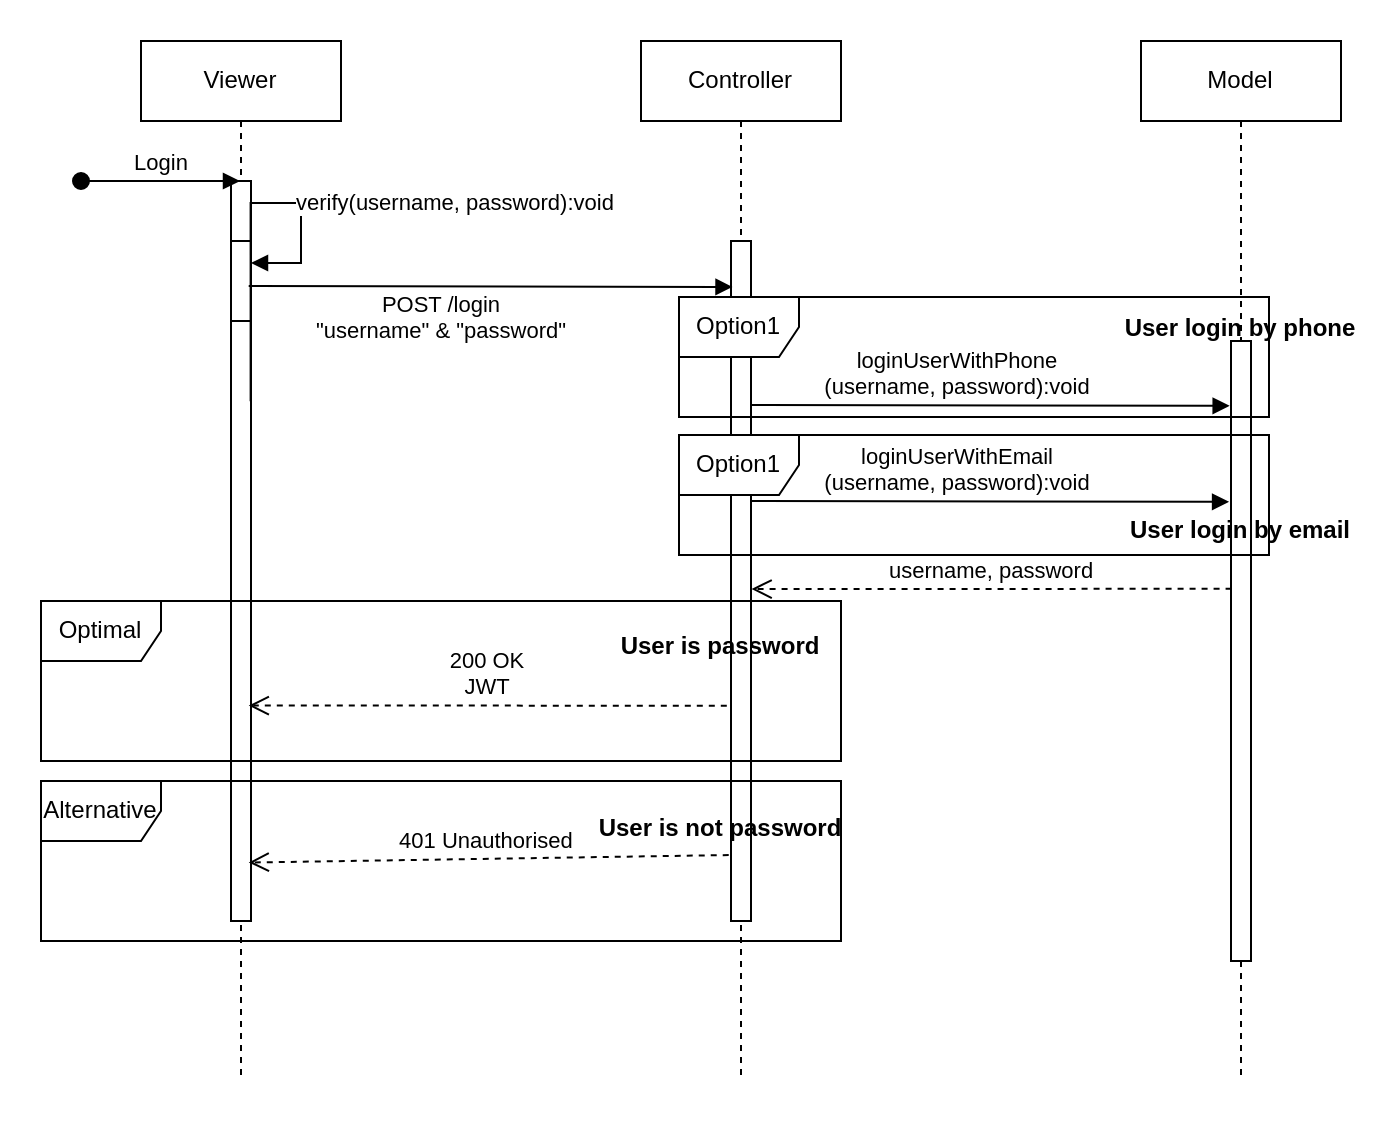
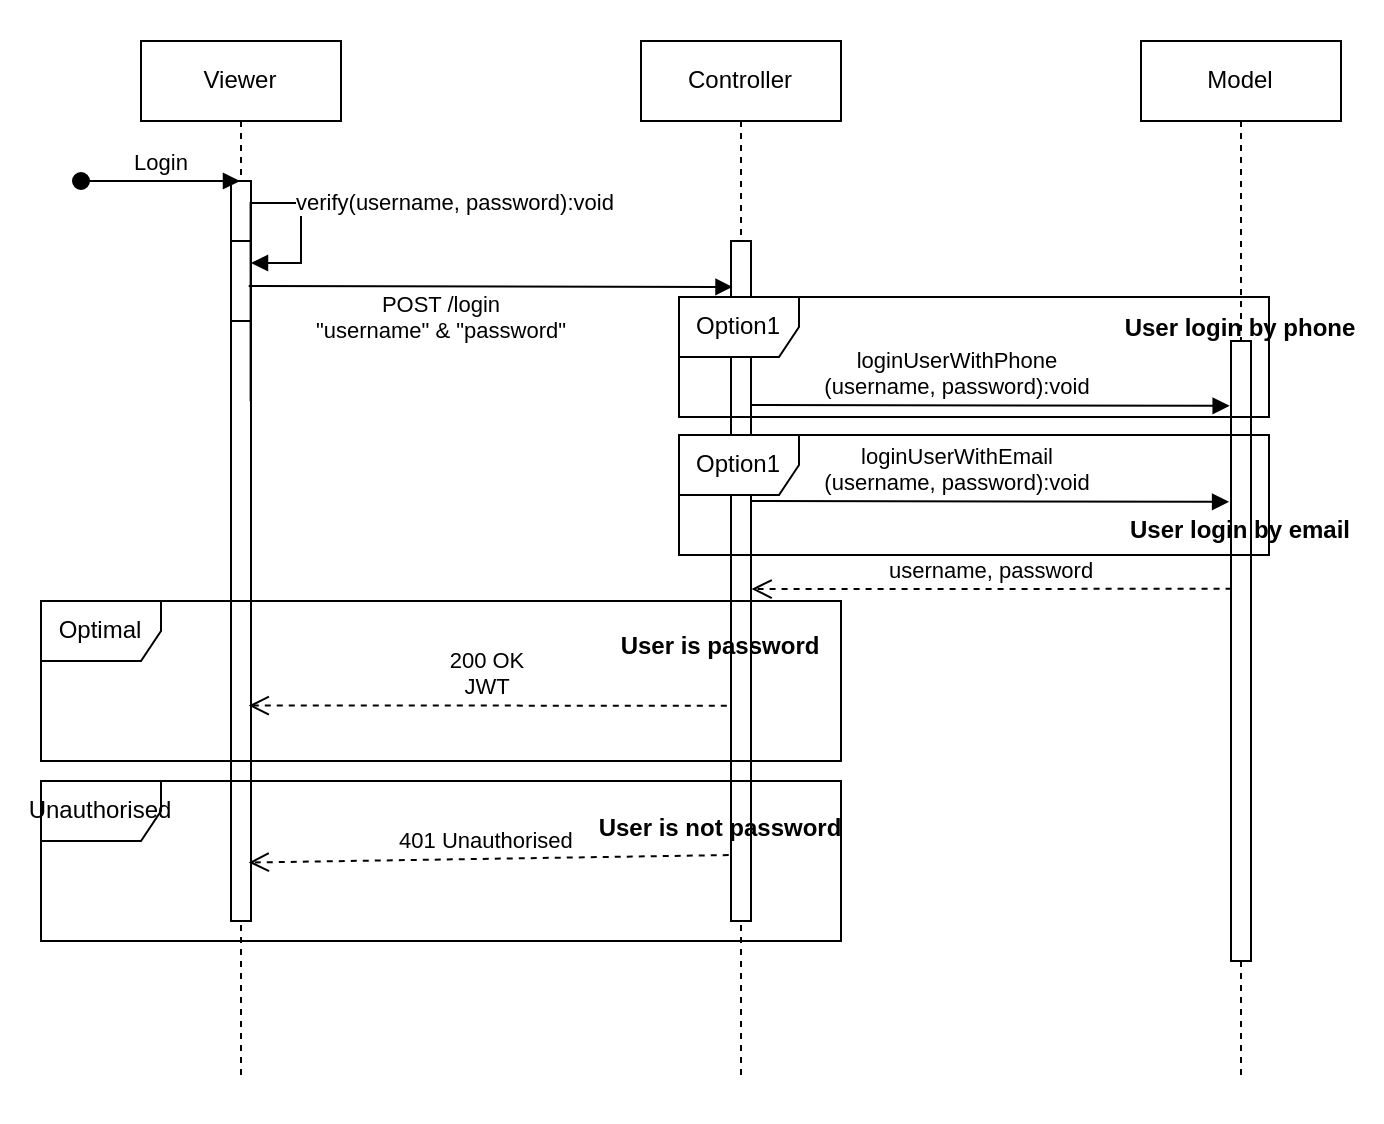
  <mxCell id="0" />
  <mxCell id="1" parent="0" />
  <mxCell id="2" value="Viewer" style="shape=umlLifeline;perimeter=lifelinePerimeter;whiteSpace=wrap;html=1;container=1;collapsible=0;recursiveResize=0;outlineConnect=0;" vertex="1" parent="1"><mxGeometry x="70" y="20" width="100" height="520" as="geometry" /></mxCell>
  <mxCell id="3" value="" style="html=1;points=[];perimeter=orthogonalPerimeter;" vertex="1" parent="2"><mxGeometry x="45" y="70" width="10" height="370" as="geometry" /></mxCell>
  <mxCell id="4" value="" style="html=1;points=[];perimeter=orthogonalPerimeter;" vertex="1" parent="2"><mxGeometry x="45" y="100" width="10" height="40" as="geometry" /></mxCell>
  <mxCell id="5" value="verify(username, password):void&amp;nbsp;" style="edgeStyle=orthogonalEdgeStyle;html=1;align=left;spacingLeft=2;endArrow=block;rounded=0;exitX=0.981;exitY=0.322;exitDx=0;exitDy=0;exitPerimeter=0;" edge="1" parent="2"><mxGeometry x="0.312" relative="1" as="geometry"><mxPoint x="54.81" y="180.14" as="sourcePoint" /><Array as="points"><mxPoint x="55" y="81" /><mxPoint x="80" y="81" /><mxPoint x="80" y="111" /><mxPoint x="55" y="111" /></Array><mxPoint x="55" y="111" as="targetPoint" /><mxPoint as="offset" /></mxGeometry></mxCell>
  <mxCell id="6" value="Controller" style="shape=umlLifeline;perimeter=lifelinePerimeter;whiteSpace=wrap;html=1;container=1;collapsible=0;recursiveResize=0;outlineConnect=0;" vertex="1" parent="1"><mxGeometry x="320" y="20" width="100" height="520" as="geometry" /></mxCell>
  <mxCell id="7" value="" style="html=1;points=[];perimeter=orthogonalPerimeter;" vertex="1" parent="6"><mxGeometry x="45" y="100" width="10" height="340" as="geometry" /></mxCell>
  <mxCell id="8" value="Model" style="shape=umlLifeline;perimeter=lifelinePerimeter;whiteSpace=wrap;html=1;container=1;collapsible=0;recursiveResize=0;outlineConnect=0;" vertex="1" parent="1"><mxGeometry x="570" y="20" width="100" height="520" as="geometry" /></mxCell>
  <mxCell id="9" value="" style="html=1;points=[];perimeter=orthogonalPerimeter;" vertex="1" parent="8"><mxGeometry x="45" y="150" width="10" height="310" as="geometry" /></mxCell>
  <mxCell id="10" value="User login by phone" style="text;align=center;fontStyle=1;verticalAlign=middle;spacingLeft=3;spacingRight=3;strokeColor=none;rotatable=0;points=[[0,0.5],[1,0.5]];portConstraint=eastwest;" vertex="1" parent="8"><mxGeometry x="10" y="130" width="80" height="26" as="geometry" /></mxCell>
  <mxCell id="11" value="Login" style="html=1;verticalAlign=bottom;startArrow=oval;startFill=1;endArrow=block;startSize=8;rounded=0;" edge="1" parent="1" target="2"><mxGeometry width="60" relative="1" as="geometry"><mxPoint x="40" y="90" as="sourcePoint" /><mxPoint x="100" y="90" as="targetPoint" /></mxGeometry></mxCell>
  <mxCell id="12" value="POST /login&lt;br&gt;&quot;username&quot; &amp;amp; &quot;password&quot;" style="html=1;verticalAlign=bottom;endArrow=block;rounded=0;exitX=0.886;exitY=0.608;exitDx=0;exitDy=0;exitPerimeter=0;entryX=0.076;entryY=0.187;entryDx=0;entryDy=0;entryPerimeter=0;" edge="1" parent="1"><mxGeometry x="-0.205" y="-31" width="80" relative="1" as="geometry"><mxPoint x="123.86" y="142.48" as="sourcePoint" /><mxPoint x="365.76" y="142.97" as="targetPoint" /><mxPoint as="offset" /></mxGeometry></mxCell>
  <mxCell id="13" value="loginUserWithPhone&lt;br&gt;(username, password):void" style="html=1;verticalAlign=bottom;endArrow=block;rounded=0;exitX=1.029;exitY=0.187;exitDx=0;exitDy=0;exitPerimeter=0;entryX=-0.067;entryY=0.169;entryDx=0;entryDy=0;entryPerimeter=0;" edge="1" parent="1"><mxGeometry x="-0.136" width="80" relative="1" as="geometry"><mxPoint x="375.29" y="201.97" as="sourcePoint" /><mxPoint x="614.33" y="202.39" as="targetPoint" /><mxPoint as="offset" /></mxGeometry></mxCell>
  <mxCell id="14" value="username, password" style="html=1;verticalAlign=bottom;endArrow=open;dashed=1;endSize=8;rounded=0;exitX=0.029;exitY=0.319;exitDx=0;exitDy=0;exitPerimeter=0;entryX=1.029;entryY=0.384;entryDx=0;entryDy=0;entryPerimeter=0;" edge="1" parent="1"><mxGeometry relative="1" as="geometry"><mxPoint x="615.29" y="293.89" as="sourcePoint" /><mxPoint x="375.29" y="294.04" as="targetPoint" /></mxGeometry></mxCell>
  <mxCell id="15" value="Optimal" style="shape=umlFrame;whiteSpace=wrap;html=1;" vertex="1" parent="1"><mxGeometry x="20" y="300" width="400" height="80" as="geometry" /></mxCell>
- <mxCell id="16" value="Alternative" style="shape=umlFrame;whiteSpace=wrap;html=1;" vertex="1" parent="1"><mxGeometry x="20" y="390" width="400" height="80" as="geometry" /></mxCell>
+ <mxCell id="16" value="Unauthorised" style="shape=umlFrame;whiteSpace=wrap;html=1;" vertex="1" parent="1"><mxGeometry x="20" y="390" width="400" height="80" as="geometry" /></mxCell>
  <mxCell id="17" value="200 OK&lt;br&gt;JWT" style="html=1;verticalAlign=bottom;endArrow=open;dashed=1;endSize=8;rounded=0;entryX=0.886;entryY=0.617;entryDx=0;entryDy=0;entryPerimeter=0;exitX=-0.21;exitY=0.543;exitDx=0;exitDy=0;exitPerimeter=0;" edge="1" parent="1"><mxGeometry relative="1" as="geometry"><mxPoint x="362.9" y="352.33" as="sourcePoint" /><mxPoint x="123.86" y="352.29" as="targetPoint" /></mxGeometry></mxCell>
  <mxCell id="18" value="401 Unauthorised&amp;nbsp;" style="html=1;verticalAlign=bottom;endArrow=open;dashed=1;endSize=8;rounded=0;exitX=-0.114;exitY=0.903;exitDx=0;exitDy=0;exitPerimeter=0;entryX=0.886;entryY=0.921;entryDx=0;entryDy=0;entryPerimeter=0;" edge="1" parent="1" source="7" target="3"><mxGeometry relative="1" as="geometry"><mxPoint x="340" y="430" as="sourcePoint" /><mxPoint x="130" y="430" as="targetPoint" /></mxGeometry></mxCell>
  <mxCell id="19" value="User is password" style="text;align=center;fontStyle=1;verticalAlign=middle;spacingLeft=3;spacingRight=3;strokeColor=none;rotatable=0;points=[[0,0.5],[1,0.5]];portConstraint=eastwest;" vertex="1" parent="1"><mxGeometry x="320" y="309" width="80" height="26" as="geometry" /></mxCell>
  <mxCell id="20" value="User is not password" style="text;align=center;fontStyle=1;verticalAlign=middle;spacingLeft=3;spacingRight=3;strokeColor=none;rotatable=0;points=[[0,0.5],[1,0.5]];portConstraint=eastwest;" vertex="1" parent="1"><mxGeometry x="320" y="400" width="80" height="26" as="geometry" /></mxCell>
  <mxCell id="21" value="loginUserWithEmail&lt;br&gt;(username, password):void" style="html=1;verticalAlign=bottom;endArrow=block;rounded=0;exitX=1.029;exitY=0.187;exitDx=0;exitDy=0;exitPerimeter=0;entryX=-0.067;entryY=0.169;entryDx=0;entryDy=0;entryPerimeter=0;" edge="1" parent="1"><mxGeometry x="-0.136" width="80" relative="1" as="geometry"><mxPoint x="375" y="250" as="sourcePoint" /><mxPoint x="614.04" y="250.42" as="targetPoint" /><mxPoint as="offset" /></mxGeometry></mxCell>
  <mxCell id="22" value="Option1" style="shape=umlFrame;whiteSpace=wrap;html=1;" vertex="1" parent="1"><mxGeometry x="339" y="148" width="295" height="60" as="geometry" /></mxCell>
  <mxCell id="23" value="Option1" style="shape=umlFrame;whiteSpace=wrap;html=1;" vertex="1" parent="1"><mxGeometry x="339" y="217" width="295" height="60" as="geometry" /></mxCell>
  <mxCell id="24" value="User login by email" style="text;align=center;fontStyle=1;verticalAlign=middle;spacingLeft=3;spacingRight=3;strokeColor=none;rotatable=0;points=[[0,0.5],[1,0.5]];portConstraint=eastwest;" vertex="1" parent="1"><mxGeometry x="580" y="251" width="80" height="26" as="geometry" /></mxCell>
